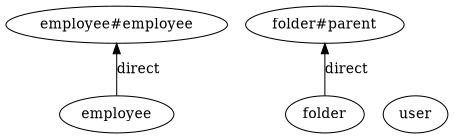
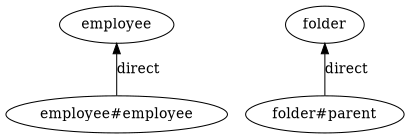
  digraph {
    rankdir=BT
    n1 [label=employee]
    n2 [label="employee#employee"]
    n3 [label=folder]
    n4 [label="folder#parent"]
-   n5 [label=user]
-   n1 -> n2 [label=direct]
-   n3 -> n4 [label=direct]
+   n2 -> n1 [label=direct]
+   n4 -> n3 [label=direct]
  }
